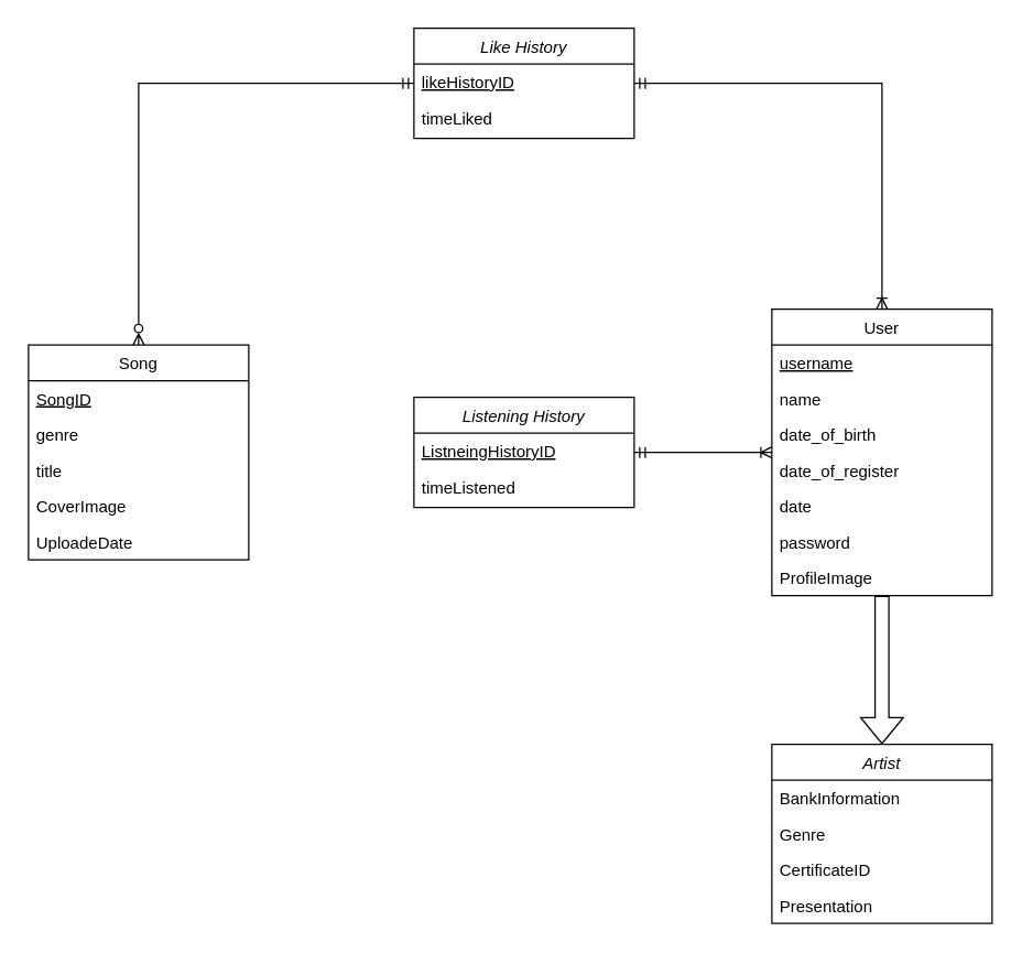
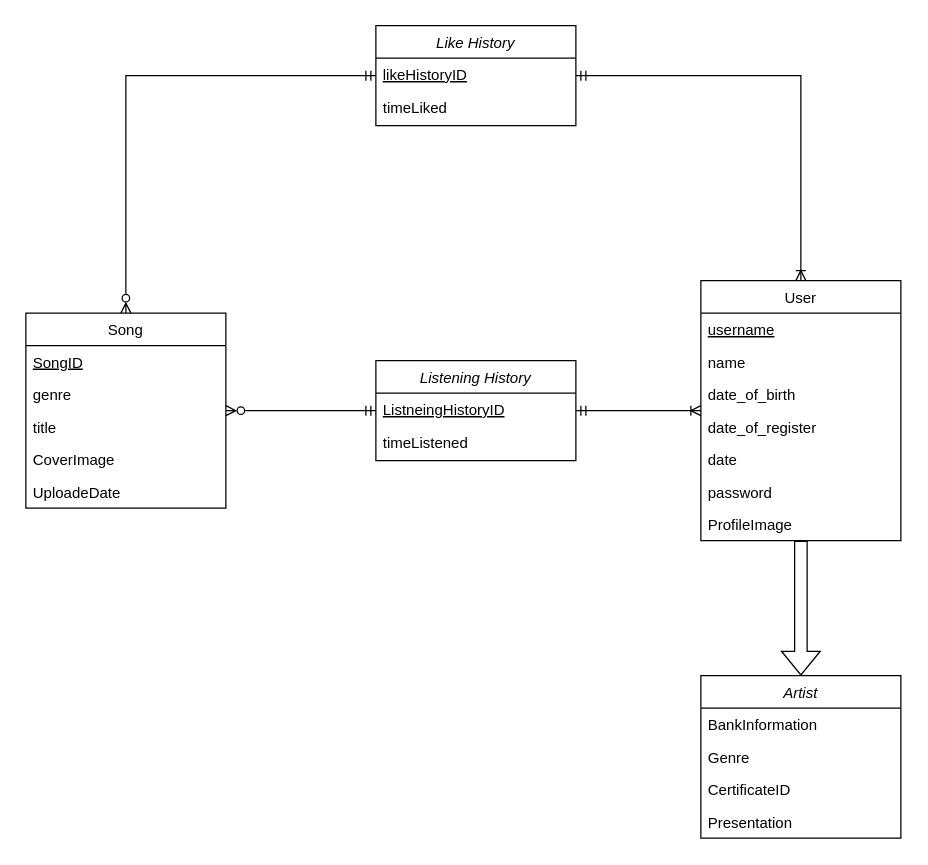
  <mxCell id="0" />
  <mxCell id="1" parent="0" />
  <mxCell id="2" style="edgeStyle=orthogonalEdgeStyle;rounded=0;orthogonalLoop=1;jettySize=auto;html=1;entryX=0.5;entryY=0;entryDx=0;entryDy=0;endArrow=ERzeroToMany;endFill=0;startArrow=ERmandOne;startFill=0;" edge="1" parent="1" source="4" target="16"><mxGeometry relative="1" as="geometry"><mxPoint x="340" y="60" as="sourcePoint" /></mxGeometry></mxCell>
  <mxCell id="3" style="edgeStyle=orthogonalEdgeStyle;rounded=0;orthogonalLoop=1;jettySize=auto;html=1;endArrow=ERoneToMany;endFill=0;startArrow=ERmandOne;startFill=0;" edge="1" parent="1" source="4" target="8"><mxGeometry relative="1" as="geometry"><mxPoint x="500" y="60" as="sourcePoint" /><Array as="points" /></mxGeometry></mxCell>
  <mxCell id="4" value="Like History" style="swimlane;fontStyle=2;align=center;verticalAlign=top;childLayout=stackLayout;horizontal=1;startSize=26;horizontalStack=0;resizeParent=1;resizeLast=0;collapsible=1;marginBottom=0;rounded=0;shadow=0;strokeWidth=1;" vertex="1" parent="1"><mxGeometry x="300" y="20" width="160" height="80" as="geometry"><mxRectangle x="230" y="140" width="160" height="26" as="alternateBounds" /></mxGeometry></mxCell>
  <mxCell id="5" value="likeHistoryID" style="text;align=left;verticalAlign=top;spacingLeft=4;spacingRight=4;overflow=hidden;rotatable=0;points=[[0,0.5],[1,0.5]];portConstraint=eastwest;fontStyle=4" vertex="1" parent="4"><mxGeometry y="26" width="160" height="26" as="geometry" /></mxCell>
  <mxCell id="6" value="timeLiked" style="text;align=left;verticalAlign=top;spacingLeft=4;spacingRight=4;overflow=hidden;rotatable=0;points=[[0,0.5],[1,0.5]];portConstraint=eastwest;fontStyle=0" vertex="1" parent="4"><mxGeometry y="52" width="160" height="26" as="geometry" /></mxCell>
  <mxCell id="7" style="edgeStyle=orthogonalEdgeStyle;rounded=0;orthogonalLoop=1;jettySize=auto;html=1;shape=flexArrow;" edge="1" parent="1" source="8" target="22"><mxGeometry relative="1" as="geometry" /></mxCell>
  <mxCell id="8" value="User" style="swimlane;fontStyle=0;align=center;verticalAlign=top;childLayout=stackLayout;horizontal=1;startSize=26;horizontalStack=0;resizeParent=1;resizeLast=0;collapsible=1;marginBottom=0;rounded=0;shadow=0;strokeWidth=1;" vertex="1" parent="1"><mxGeometry x="560" y="224" width="160" height="208" as="geometry"><mxRectangle x="340" y="380" width="170" height="26" as="alternateBounds" /></mxGeometry></mxCell>
  <mxCell id="9" value="username" style="text;align=left;verticalAlign=top;spacingLeft=4;spacingRight=4;overflow=hidden;rotatable=0;points=[[0,0.5],[1,0.5]];portConstraint=eastwest;fontStyle=4" vertex="1" parent="8"><mxGeometry y="26" width="160" height="26" as="geometry" /></mxCell>
  <mxCell id="10" value="name" style="text;align=left;verticalAlign=top;spacingLeft=4;spacingRight=4;overflow=hidden;rotatable=0;points=[[0,0.5],[1,0.5]];portConstraint=eastwest;fontStyle=0" vertex="1" parent="8"><mxGeometry y="52" width="160" height="26" as="geometry" /></mxCell>
  <mxCell id="11" value="date_of_birth" style="text;align=left;verticalAlign=top;spacingLeft=4;spacingRight=4;overflow=hidden;rotatable=0;points=[[0,0.5],[1,0.5]];portConstraint=eastwest;fontStyle=0" vertex="1" parent="8"><mxGeometry y="78" width="160" height="26" as="geometry" /></mxCell>
  <mxCell id="12" value="date_of_register" style="text;align=left;verticalAlign=top;spacingLeft=4;spacingRight=4;overflow=hidden;rotatable=0;points=[[0,0.5],[1,0.5]];portConstraint=eastwest;fontStyle=0" vertex="1" parent="8"><mxGeometry y="104" width="160" height="26" as="geometry" /></mxCell>
  <mxCell id="13" value="date" style="text;align=left;verticalAlign=top;spacingLeft=4;spacingRight=4;overflow=hidden;rotatable=0;points=[[0,0.5],[1,0.5]];portConstraint=eastwest;fontStyle=0" vertex="1" parent="8"><mxGeometry y="130" width="160" height="26" as="geometry" /></mxCell>
  <mxCell id="14" value="password" style="text;align=left;verticalAlign=top;spacingLeft=4;spacingRight=4;overflow=hidden;rotatable=0;points=[[0,0.5],[1,0.5]];portConstraint=eastwest;fontStyle=0" vertex="1" parent="8"><mxGeometry y="156" width="160" height="26" as="geometry" /></mxCell>
  <mxCell id="15" value="ProfileImage" style="text;align=left;verticalAlign=top;spacingLeft=4;spacingRight=4;overflow=hidden;rotatable=0;points=[[0,0.5],[1,0.5]];portConstraint=eastwest;fontStyle=0" vertex="1" parent="8"><mxGeometry y="182" width="160" height="26" as="geometry" /></mxCell>
  <mxCell id="16" value="Song" style="swimlane;fontStyle=0;align=center;verticalAlign=top;childLayout=stackLayout;horizontal=1;startSize=26;horizontalStack=0;resizeParent=1;resizeLast=0;collapsible=1;marginBottom=0;rounded=0;shadow=0;strokeWidth=1;" vertex="1" parent="1"><mxGeometry x="20" y="250" width="160" height="156" as="geometry"><mxRectangle x="340" y="380" width="170" height="26" as="alternateBounds" /></mxGeometry></mxCell>
  <mxCell id="17" value="SongID" style="text;align=left;verticalAlign=top;spacingLeft=4;spacingRight=4;overflow=hidden;rotatable=0;points=[[0,0.5],[1,0.5]];portConstraint=eastwest;fontStyle=4" vertex="1" parent="16"><mxGeometry y="26" width="160" height="26" as="geometry" /></mxCell>
  <mxCell id="18" value="genre" style="text;align=left;verticalAlign=top;spacingLeft=4;spacingRight=4;overflow=hidden;rotatable=0;points=[[0,0.5],[1,0.5]];portConstraint=eastwest;fontStyle=0" vertex="1" parent="16"><mxGeometry y="52" width="160" height="26" as="geometry" /></mxCell>
  <mxCell id="19" value="title" style="text;align=left;verticalAlign=top;spacingLeft=4;spacingRight=4;overflow=hidden;rotatable=0;points=[[0,0.5],[1,0.5]];portConstraint=eastwest;fontStyle=0" vertex="1" parent="16"><mxGeometry y="78" width="160" height="26" as="geometry" /></mxCell>
  <mxCell id="20" value="CoverImage" style="text;align=left;verticalAlign=top;spacingLeft=4;spacingRight=4;overflow=hidden;rotatable=0;points=[[0,0.5],[1,0.5]];portConstraint=eastwest;fontStyle=0" vertex="1" parent="16"><mxGeometry y="104" width="160" height="26" as="geometry" /></mxCell>
  <mxCell id="21" value="UploadeDate " style="text;align=left;verticalAlign=top;spacingLeft=4;spacingRight=4;overflow=hidden;rotatable=0;points=[[0,0.5],[1,0.5]];portConstraint=eastwest;fontStyle=0" vertex="1" parent="16"><mxGeometry y="130" width="160" height="26" as="geometry" /></mxCell>
  <mxCell id="22" value="Artist" style="swimlane;fontStyle=2;align=center;verticalAlign=top;childLayout=stackLayout;horizontal=1;startSize=26;horizontalStack=0;resizeParent=1;resizeLast=0;collapsible=1;marginBottom=0;rounded=0;shadow=0;strokeWidth=1;" vertex="1" parent="1"><mxGeometry x="560" y="540" width="160" height="130" as="geometry"><mxRectangle x="230" y="140" width="160" height="26" as="alternateBounds" /></mxGeometry></mxCell>
  <mxCell id="23" value="BankInformation" style="text;align=left;verticalAlign=top;spacingLeft=4;spacingRight=4;overflow=hidden;rotatable=0;points=[[0,0.5],[1,0.5]];portConstraint=eastwest;fontStyle=0" vertex="1" parent="22"><mxGeometry y="26" width="160" height="26" as="geometry" /></mxCell>
  <mxCell id="24" value="Genre" style="text;align=left;verticalAlign=top;spacingLeft=4;spacingRight=4;overflow=hidden;rotatable=0;points=[[0,0.5],[1,0.5]];portConstraint=eastwest;fontStyle=0" vertex="1" parent="22"><mxGeometry y="52" width="160" height="26" as="geometry" /></mxCell>
  <mxCell id="25" value="CertificateID" style="text;align=left;verticalAlign=top;spacingLeft=4;spacingRight=4;overflow=hidden;rotatable=0;points=[[0,0.5],[1,0.5]];portConstraint=eastwest;fontStyle=0" vertex="1" parent="22"><mxGeometry y="78" width="160" height="26" as="geometry" /></mxCell>
  <mxCell id="26" value="Presentation" style="text;align=left;verticalAlign=top;spacingLeft=4;spacingRight=4;overflow=hidden;rotatable=0;points=[[0,0.5],[1,0.5]];portConstraint=eastwest;fontStyle=0" vertex="1" parent="22"><mxGeometry y="104" width="160" height="26" as="geometry" /></mxCell>
  <mxCell id="27" value="Listening History" style="swimlane;fontStyle=2;align=center;verticalAlign=top;childLayout=stackLayout;horizontal=1;startSize=26;horizontalStack=0;resizeParent=1;resizeLast=0;collapsible=1;marginBottom=0;rounded=0;shadow=0;strokeWidth=1;" vertex="1" parent="1"><mxGeometry x="300" y="288" width="160" height="80" as="geometry"><mxRectangle x="230" y="140" width="160" height="26" as="alternateBounds" /></mxGeometry></mxCell>
  <mxCell id="28" value="ListneingHistoryID" style="text;align=left;verticalAlign=top;spacingLeft=4;spacingRight=4;overflow=hidden;rotatable=0;points=[[0,0.5],[1,0.5]];portConstraint=eastwest;fontStyle=4" vertex="1" parent="27"><mxGeometry y="26" width="160" height="26" as="geometry" /></mxCell>
  <mxCell id="29" value="timeListened" style="text;align=left;verticalAlign=top;spacingLeft=4;spacingRight=4;overflow=hidden;rotatable=0;points=[[0,0.5],[1,0.5]];portConstraint=eastwest;fontStyle=0" vertex="1" parent="27"><mxGeometry y="52" width="160" height="26" as="geometry" /></mxCell>
  <mxCell id="30" style="edgeStyle=orthogonalEdgeStyle;rounded=0;orthogonalLoop=1;jettySize=auto;html=1;endArrow=ERoneToMany;endFill=0;startArrow=ERmandOne;startFill=0;" edge="1" parent="1" source="27" target="8"><mxGeometry relative="1" as="geometry"><mxPoint x="510" y="69" as="sourcePoint" /><mxPoint x="630" y="260" as="targetPoint" /><Array as="points" /></mxGeometry></mxCell>
+ <mxCell id="31" style="edgeStyle=orthogonalEdgeStyle;rounded=0;orthogonalLoop=1;jettySize=auto;html=1;endArrow=ERzeroToMany;endFill=0;startArrow=ERmandOne;startFill=0;" edge="1" parent="1" source="27" target="16"><mxGeometry relative="1" as="geometry"><mxPoint x="350" y="69" as="sourcePoint" /><mxPoint x="110" y="260" as="targetPoint" /></mxGeometry></mxCell>
